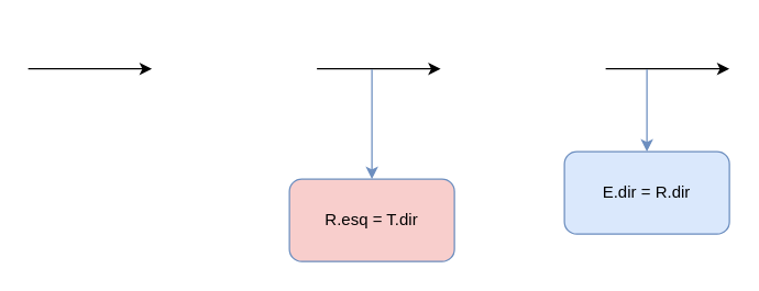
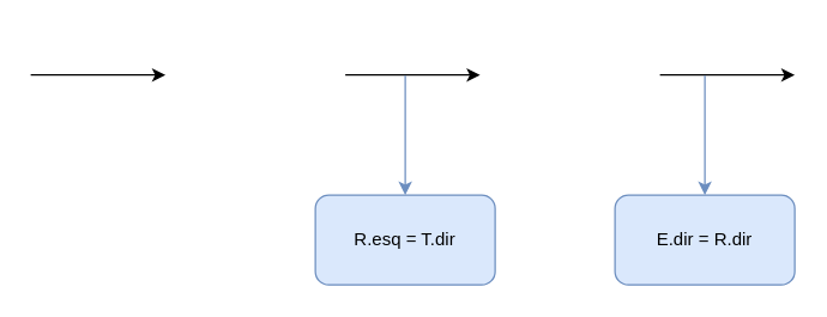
  <mxCell id="0" />
  <mxCell id="1" parent="0" />
  <mxCell id="2" value="" style="group" parent="1" vertex="1" connectable="0"><mxGeometry width="510" height="60" as="geometry" x="20" y="20" /></mxCell>
  <mxCell id="3" value="" style="endArrow=classic;html=1;entryX=0;entryY=0.5;entryDx=0;entryDy=0;" parent="2" edge="1"><mxGeometry width="50" height="50" relative="1" as="geometry"><mxPoint y="29.64" as="sourcePoint" /><mxPoint x="90" y="29.64" as="targetPoint" /></mxGeometry></mxCell>
  <mxCell id="4" value="" style="endArrow=classic;html=1;entryX=0;entryY=0.5;entryDx=0;entryDy=0;" parent="2" edge="1"><mxGeometry width="50" height="50" relative="1" as="geometry"><mxPoint x="210" y="29.64" as="sourcePoint" /><mxPoint x="300" y="29.64" as="targetPoint" /></mxGeometry></mxCell>
  <mxCell id="5" value="" style="endArrow=classic;html=1;entryX=0;entryY=0.5;entryDx=0;entryDy=0;" parent="2" edge="1"><mxGeometry width="50" height="50" relative="1" as="geometry"><mxPoint x="420" y="29.64" as="sourcePoint" /><mxPoint x="510" y="29.64" as="targetPoint" /></mxGeometry></mxCell>
  <mxCell id="6" value="" style="endArrow=classic;html=1;fillColor=#dae8fc;strokeColor=#6c8ebf;entryX=0.5;entryY=0;entryDx=0;entryDy=0;" edge="1" parent="2" target="7"><mxGeometry width="50" height="50" relative="1" as="geometry"><mxPoint x="250" y="30" as="sourcePoint" /><mxPoint x="380" y="120" as="targetPoint" /></mxGeometry></mxCell>
- <mxCell id="7" value="R.esq = T.dir" style="rounded=1;whiteSpace=wrap;html=1;fillColor=#f8cecc;strokeColor=#6c8ebf;" vertex="1" parent="1"><mxGeometry x="210" y="130" width="120" height="60" as="geometry" /></mxCell>
+ <mxCell id="7" value="R.esq = T.dir" style="rounded=1;whiteSpace=wrap;html=1;fillColor=#dae8fc;strokeColor=#6c8ebf;" vertex="1" parent="1"><mxGeometry x="210" y="130" width="120" height="60" as="geometry" /></mxCell>
  <mxCell id="8" value="" style="endArrow=classic;html=1;fillColor=#dae8fc;strokeColor=#6c8ebf;entryX=0.5;entryY=0;entryDx=0;entryDy=0;" edge="1" parent="1" target="9"><mxGeometry width="50" height="50" relative="1" as="geometry"><mxPoint x="470" y="50" as="sourcePoint" /><mxPoint x="600" y="140" as="targetPoint" /></mxGeometry></mxCell>
- <mxCell id="9" value="E.dir = R.dir" style="rounded=1;whiteSpace=wrap;html=1;fillColor=#dae8fc;strokeColor=#6c8ebf;" vertex="1" parent="1"><mxGeometry x="410" y="110" width="120" height="60" as="geometry" /></mxCell>
+ <mxCell id="9" value="E.dir = R.dir" style="rounded=1;whiteSpace=wrap;html=1;fillColor=#dae8fc;strokeColor=#6c8ebf;" vertex="1" parent="1"><mxGeometry x="410" y="130" width="120" height="60" as="geometry" /></mxCell>
